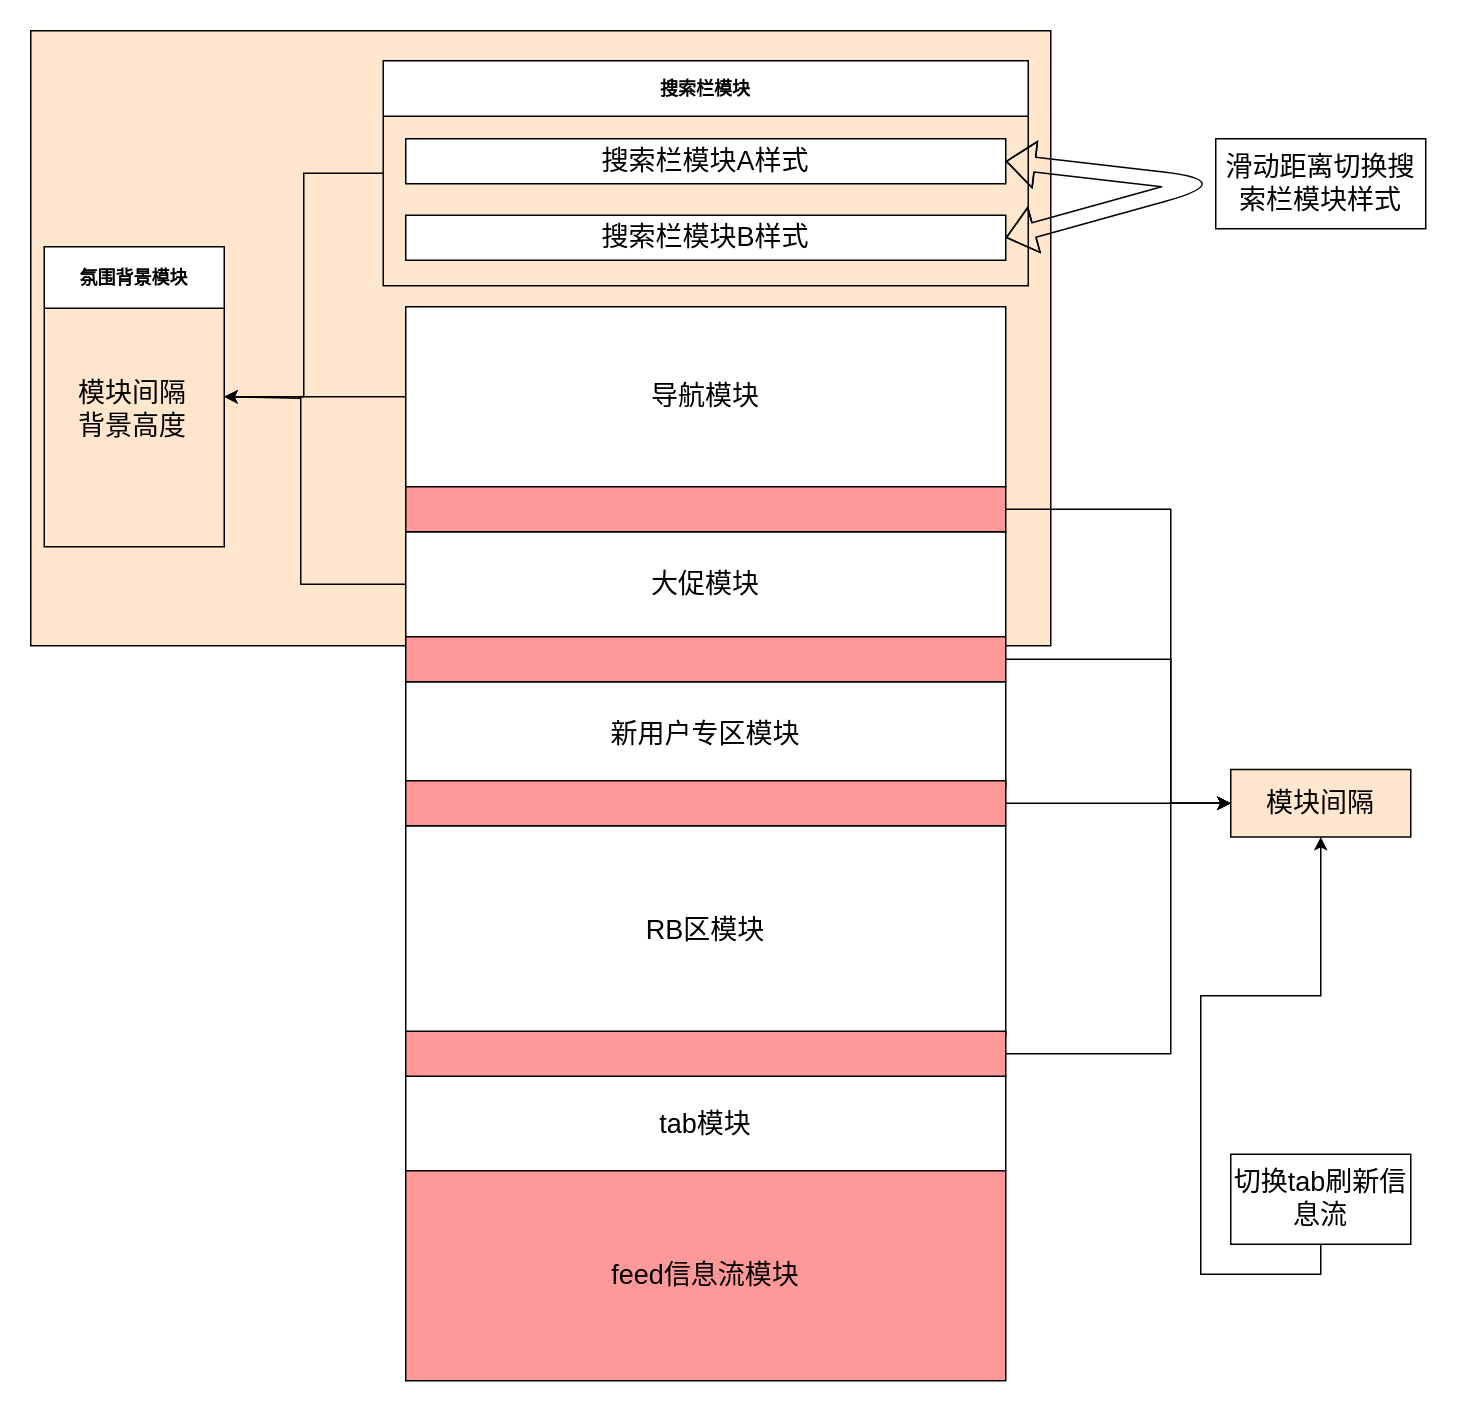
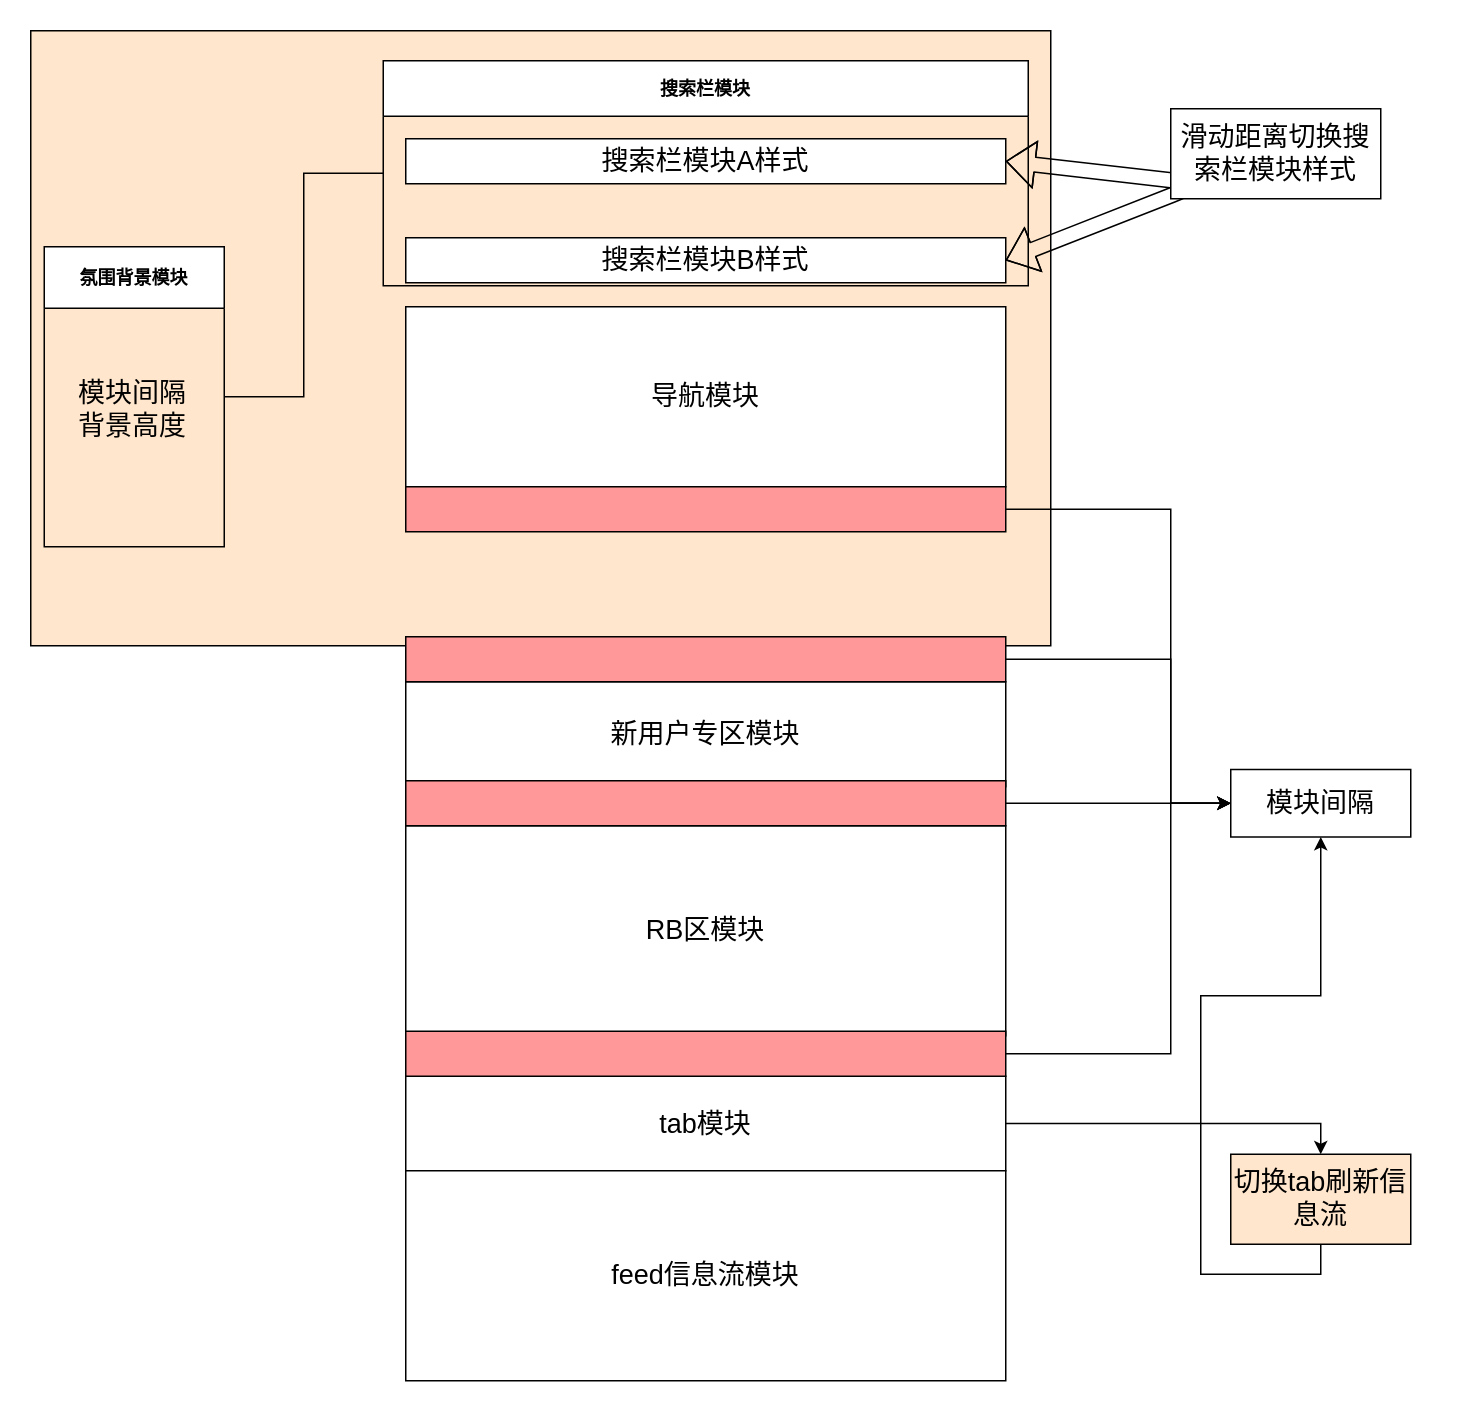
  <mxCell id="0" />
  <mxCell id="1" parent="0" />
  <mxCell id="2" value="&lt;div style=&quot;text-align: left&quot;&gt;&lt;br&gt;&lt;/div&gt;" style="rounded=0;whiteSpace=wrap;html=1;fillColor=#FFE6CC;" vertex="1" parent="1"><mxGeometry x="20" y="20" width="680" height="410" as="geometry" /></mxCell>
- <mxCell id="3" style="edgeStyle=orthogonalEdgeStyle;rounded=0;orthogonalLoop=1;jettySize=auto;html=1;exitX=0;exitY=0.5;exitDx=0;exitDy=0;entryX=1;entryY=0.5;entryDx=0;entryDy=0;" edge="1" parent="1" source="4" target="12"><mxGeometry relative="1" as="geometry"><Array as="points"><mxPoint x="210" y="264" /></Array></mxGeometry></mxCell>
  <mxCell id="4" value="&lt;font style=&quot;font-size: 18px&quot;&gt;导航模块&lt;/font&gt;" style="rounded=0;whiteSpace=wrap;html=1;container=1;" vertex="1" parent="1"><mxGeometry x="270" y="204" width="400" height="120" as="geometry" /></mxCell>
  <mxCell id="5" value="&lt;span style=&quot;font-size: 18px&quot;&gt;RB区模块&lt;/span&gt;" style="rounded=0;whiteSpace=wrap;html=1;container=1;" vertex="1" parent="1"><mxGeometry x="270" y="550" width="400" height="140" as="geometry" /></mxCell>
+ <mxCell id="6" style="edgeStyle=orthogonalEdgeStyle;rounded=0;orthogonalLoop=1;jettySize=auto;html=1;exitX=1;exitY=0.5;exitDx=0;exitDy=0;entryX=0.5;entryY=0;entryDx=0;entryDy=0;" edge="1" parent="1" source="7" target="29"><mxGeometry relative="1" as="geometry" /></mxCell>
  <mxCell id="7" value="&lt;span style=&quot;font-size: 18px&quot;&gt;tab模块&lt;/span&gt;" style="rounded=0;whiteSpace=wrap;html=1;container=1;" vertex="1" parent="1"><mxGeometry x="270" y="717" width="400" height="63" as="geometry" /></mxCell>
- <mxCell id="8" style="edgeStyle=orthogonalEdgeStyle;rounded=0;orthogonalLoop=1;jettySize=auto;html=1;exitX=0;exitY=0.5;exitDx=0;exitDy=0;entryX=1;entryY=0.5;entryDx=0;entryDy=0;" edge="1" parent="1" source="9" target="12"><mxGeometry relative="1" as="geometry"><Array as="points"><mxPoint x="200" y="389" /><mxPoint x="200" y="265" /></Array></mxGeometry></mxCell>
- <mxCell id="9" value="&lt;span style=&quot;font-size: 18px&quot;&gt;大促模块&lt;/span&gt;" style="rounded=0;whiteSpace=wrap;html=1;container=1;" vertex="1" parent="1"><mxGeometry x="270" y="354" width="400" height="70" as="geometry" /></mxCell>
  <mxCell id="10" value="&lt;span style=&quot;font-size: 18px&quot;&gt;新用户专区模块&lt;/span&gt;" style="rounded=0;whiteSpace=wrap;html=1;container=1;" vertex="1" parent="1"><mxGeometry x="270" y="454" width="400" height="70" as="geometry" /></mxCell>
- <mxCell id="11" value="&lt;span style=&quot;font-size: 18px&quot;&gt;feed信息流模块&lt;/span&gt;" style="rounded=0;whiteSpace=wrap;html=1;container=1;fillColor=#ff9999;" vertex="1" parent="1"><mxGeometry x="270" y="780" width="400" height="140" as="geometry" /></mxCell>
+ <mxCell id="11" value="&lt;span style=&quot;font-size: 18px&quot;&gt;feed信息流模块&lt;/span&gt;" style="rounded=0;whiteSpace=wrap;html=1;container=1;" vertex="1" parent="1"><mxGeometry x="270" y="780" width="400" height="140" as="geometry" /></mxCell>
  <mxCell id="12" value="氛围背景模块" style="swimlane;fillColor=#FFFFFF;startSize=41;" vertex="1" parent="1"><mxGeometry x="29" y="164" width="120" height="200" as="geometry" /></mxCell>
  <mxCell id="13" value="&lt;font style=&quot;font-size: 18px&quot;&gt;模块间隔&lt;br&gt;背景高度&lt;/font&gt;" style="text;html=1;resizable=0;points=[];autosize=1;align=left;verticalAlign=top;spacingTop=-4;" vertex="1" parent="1"><mxGeometry x="50" y="249" width="90" height="30" as="geometry" /></mxCell>
  <mxCell id="14" style="edgeStyle=orthogonalEdgeStyle;rounded=0;orthogonalLoop=1;jettySize=auto;html=1;exitX=0;exitY=0.5;exitDx=0;exitDy=0;entryX=1;entryY=0.5;entryDx=0;entryDy=0;endArrow=none;" edge="1" parent="1" source="15" target="12"><mxGeometry relative="1" as="geometry"><Array as="points"><mxPoint x="202" y="115" /><mxPoint x="202" y="264" /></Array></mxGeometry></mxCell>
  <mxCell id="15" value="搜索栏模块" style="swimlane;fillColor=#FFFFFF;startSize=37;" vertex="1" parent="1"><mxGeometry x="255" y="40" width="430" height="150" as="geometry" /></mxCell>
- <mxCell id="16" value="&lt;font style=&quot;font-size: 18px&quot;&gt;搜索栏模块B样式&lt;/font&gt;" style="rounded=0;whiteSpace=wrap;html=1;" vertex="1" parent="15"><mxGeometry x="15" y="103" width="400" height="30" as="geometry" /></mxCell>
+ <mxCell id="16" value="&lt;font style=&quot;font-size: 18px&quot;&gt;搜索栏模块B样式&lt;/font&gt;" style="rounded=0;whiteSpace=wrap;html=1;" vertex="1" parent="15"><mxGeometry x="15" y="118" width="400" height="30" as="geometry" /></mxCell>
  <mxCell id="17" value="&lt;font style=&quot;font-size: 18px&quot;&gt;搜索栏模块A样式&lt;/font&gt;" style="rounded=0;whiteSpace=wrap;html=1;" vertex="1" parent="15"><mxGeometry x="15" y="52" width="400" height="30" as="geometry" /></mxCell>
  <mxCell id="18" value="" style="shape=flexArrow;endArrow=classic;startArrow=classic;html=1;exitX=1;exitY=0.5;exitDx=0;exitDy=0;entryX=1;entryY=0.5;entryDx=0;entryDy=0;" edge="1" parent="15" source="17" target="16"><mxGeometry width="50" height="50" relative="1" as="geometry"><mxPoint x="455" y="52" as="sourcePoint" /><mxPoint x="585" y="182" as="targetPoint" /><Array as="points"><mxPoint x="545" y="82" /></Array></mxGeometry></mxCell>
  <mxCell id="19" style="edgeStyle=orthogonalEdgeStyle;rounded=0;orthogonalLoop=1;jettySize=auto;html=1;exitX=1;exitY=0.5;exitDx=0;exitDy=0;entryX=0;entryY=0.5;entryDx=0;entryDy=0;" edge="1" parent="1" source="20" target="27"><mxGeometry relative="1" as="geometry" /></mxCell>
  <mxCell id="20" value="" style="rounded=0;whiteSpace=wrap;html=1;fillColor=#FF9999;" vertex="1" parent="1"><mxGeometry x="270" y="520" width="400" height="30" as="geometry" /></mxCell>
  <mxCell id="21" style="edgeStyle=orthogonalEdgeStyle;rounded=0;orthogonalLoop=1;jettySize=auto;html=1;exitX=1;exitY=0.5;exitDx=0;exitDy=0;entryX=0;entryY=0.5;entryDx=0;entryDy=0;" edge="1" parent="1" source="22" target="27"><mxGeometry relative="1" as="geometry"><Array as="points"><mxPoint x="780" y="439" /><mxPoint x="780" y="535" /></Array></mxGeometry></mxCell>
  <mxCell id="22" value="" style="rounded=0;whiteSpace=wrap;html=1;fillColor=#FF9999;" vertex="1" parent="1"><mxGeometry x="270" y="424" width="400" height="30" as="geometry" /></mxCell>
  <mxCell id="23" style="edgeStyle=orthogonalEdgeStyle;rounded=0;orthogonalLoop=1;jettySize=auto;html=1;exitX=1;exitY=0.5;exitDx=0;exitDy=0;entryX=0;entryY=0.5;entryDx=0;entryDy=0;" edge="1" parent="1" source="24" target="27"><mxGeometry relative="1" as="geometry"><Array as="points"><mxPoint x="780" y="339" /><mxPoint x="780" y="535" /></Array></mxGeometry></mxCell>
  <mxCell id="24" value="" style="rounded=0;whiteSpace=wrap;html=1;fillColor=#FF9999;" vertex="1" parent="1"><mxGeometry x="270" y="324" width="400" height="30" as="geometry" /></mxCell>
  <mxCell id="25" style="edgeStyle=orthogonalEdgeStyle;rounded=0;orthogonalLoop=1;jettySize=auto;html=1;exitX=1;exitY=0.5;exitDx=0;exitDy=0;entryX=0;entryY=0.5;entryDx=0;entryDy=0;" edge="1" parent="1" source="26" target="27"><mxGeometry relative="1" as="geometry"><Array as="points"><mxPoint x="780" y="702" /><mxPoint x="780" y="535" /></Array></mxGeometry></mxCell>
  <mxCell id="26" value="" style="rounded=0;whiteSpace=wrap;html=1;fillColor=#FF9999;" vertex="1" parent="1"><mxGeometry x="270" y="687" width="400" height="30" as="geometry" /></mxCell>
- <mxCell id="27" value="&lt;font style=&quot;font-size: 18px&quot;&gt;模块间隔&lt;/font&gt;" style="rounded=0;whiteSpace=wrap;html=1;fillColor=#ffe6cc;" vertex="1" parent="1"><mxGeometry x="820" y="512.5" width="120" height="45" as="geometry" /></mxCell>
+ <mxCell id="27" value="&lt;font style=&quot;font-size: 18px&quot;&gt;模块间隔&lt;/font&gt;" style="rounded=0;whiteSpace=wrap;html=1;fillColor=#FFFFFF;" vertex="1" parent="1"><mxGeometry x="820" y="512.5" width="120" height="45" as="geometry" /></mxCell>
  <mxCell id="28" style="edgeStyle=orthogonalEdgeStyle;rounded=0;orthogonalLoop=1;jettySize=auto;html=1;exitX=0.5;exitY=1;exitDx=0;exitDy=0;" edge="1" parent="1" source="29" target="27"><mxGeometry relative="1" as="geometry" /></mxCell>
- <mxCell id="29" value="&lt;span&gt;&lt;font style=&quot;font-size: 18px&quot;&gt;切换tab刷新信息流&lt;/font&gt;&lt;/span&gt;" style="rounded=0;whiteSpace=wrap;html=1;fillColor=#FFFFFF;" vertex="1" parent="1"><mxGeometry x="820" y="769" width="120" height="60" as="geometry" /></mxCell>
- <mxCell id="30" value="&lt;span&gt;&lt;font style=&quot;font-size: 18px&quot;&gt;滑动距离切换搜索栏模块样式&lt;/font&gt;&lt;/span&gt;" style="rounded=0;whiteSpace=wrap;html=1;fillColor=#FFFFFF;" vertex="1" parent="1"><mxGeometry x="810" y="92" width="140" height="60" as="geometry" /></mxCell>
+ <mxCell id="29" value="&lt;span&gt;&lt;font style=&quot;font-size: 18px&quot;&gt;切换tab刷新信息流&lt;/font&gt;&lt;/span&gt;" style="rounded=0;whiteSpace=wrap;html=1;fillColor=#ffe6cc;" vertex="1" parent="1"><mxGeometry x="820" y="769" width="120" height="60" as="geometry" /></mxCell>
+ <mxCell id="30" value="&lt;span&gt;&lt;font style=&quot;font-size: 18px&quot;&gt;滑动距离切换搜索栏模块样式&lt;/font&gt;&lt;/span&gt;" style="rounded=0;whiteSpace=wrap;html=1;fillColor=#FFFFFF;" vertex="1" parent="1"><mxGeometry x="780" y="72" width="140" height="60" as="geometry" /></mxCell>
